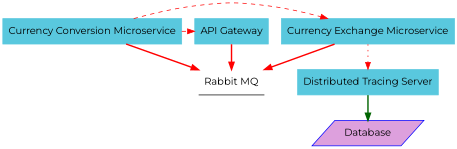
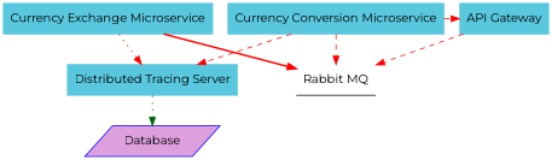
  digraph {
    fontname=Montserrat
    rankdir=TB
    node [color="#59C8DE" fontname=Montserrat shape=rect style=filled]
    edge [color=red fontname=Montserrat style=bold]
    n1 [label=<API Gateway>]
    n2 [label=<Currency Conversion Microservice>]
    n3 [label=<Currency Exchange Microservice>]
    n4 [color="#000000" label=<Rabbit MQ> shape=underline style=unfilled]
    n5 [label=<Distributed Tracing Server>]
    Database [color=blue fillcolor=plum shape=parallelogram]
    subgraph sub_1 {
      rank=same
      n1
      n2
      n3
    }
-   n1 -> n4
+   n1 -> n4 [style=dashed]
    n2 -> n1 [style=dashed]
-   n2 -> n3 [style=dashed]
-   n2 -> n4
+   n2 -> n5 [style=dashed]
+   n2 -> n4 [style=dashed]
    n3 -> n4
    n3 -> n5 [style=dotted]
-   n5 -> Database [color=darkgreen]
+   n5 -> Database [color=darkgreen style=dotted]
  }
